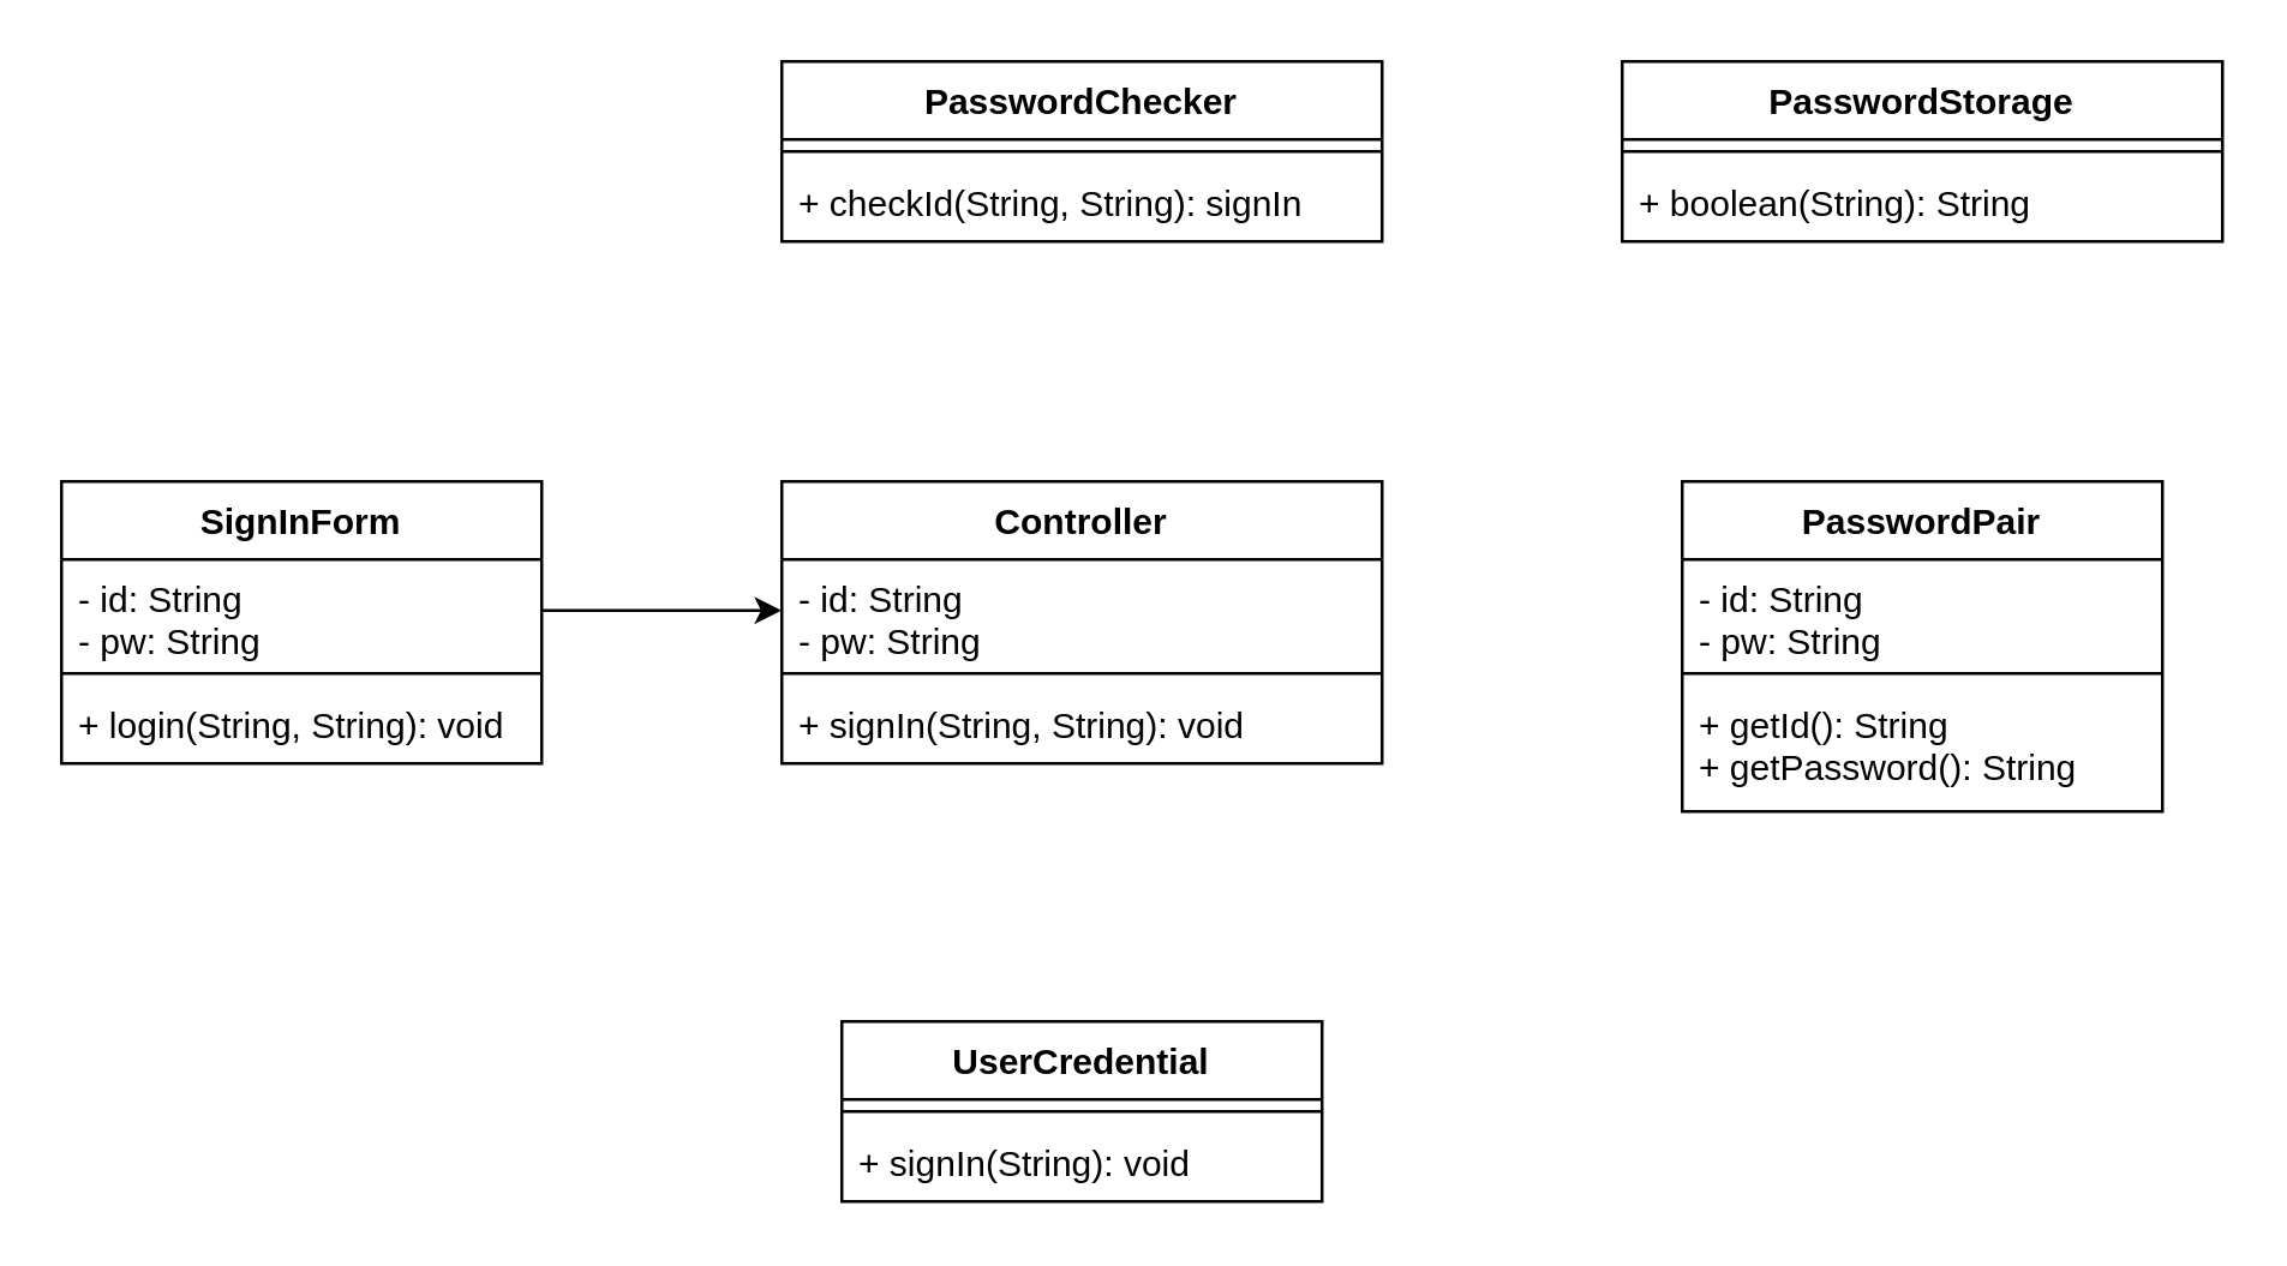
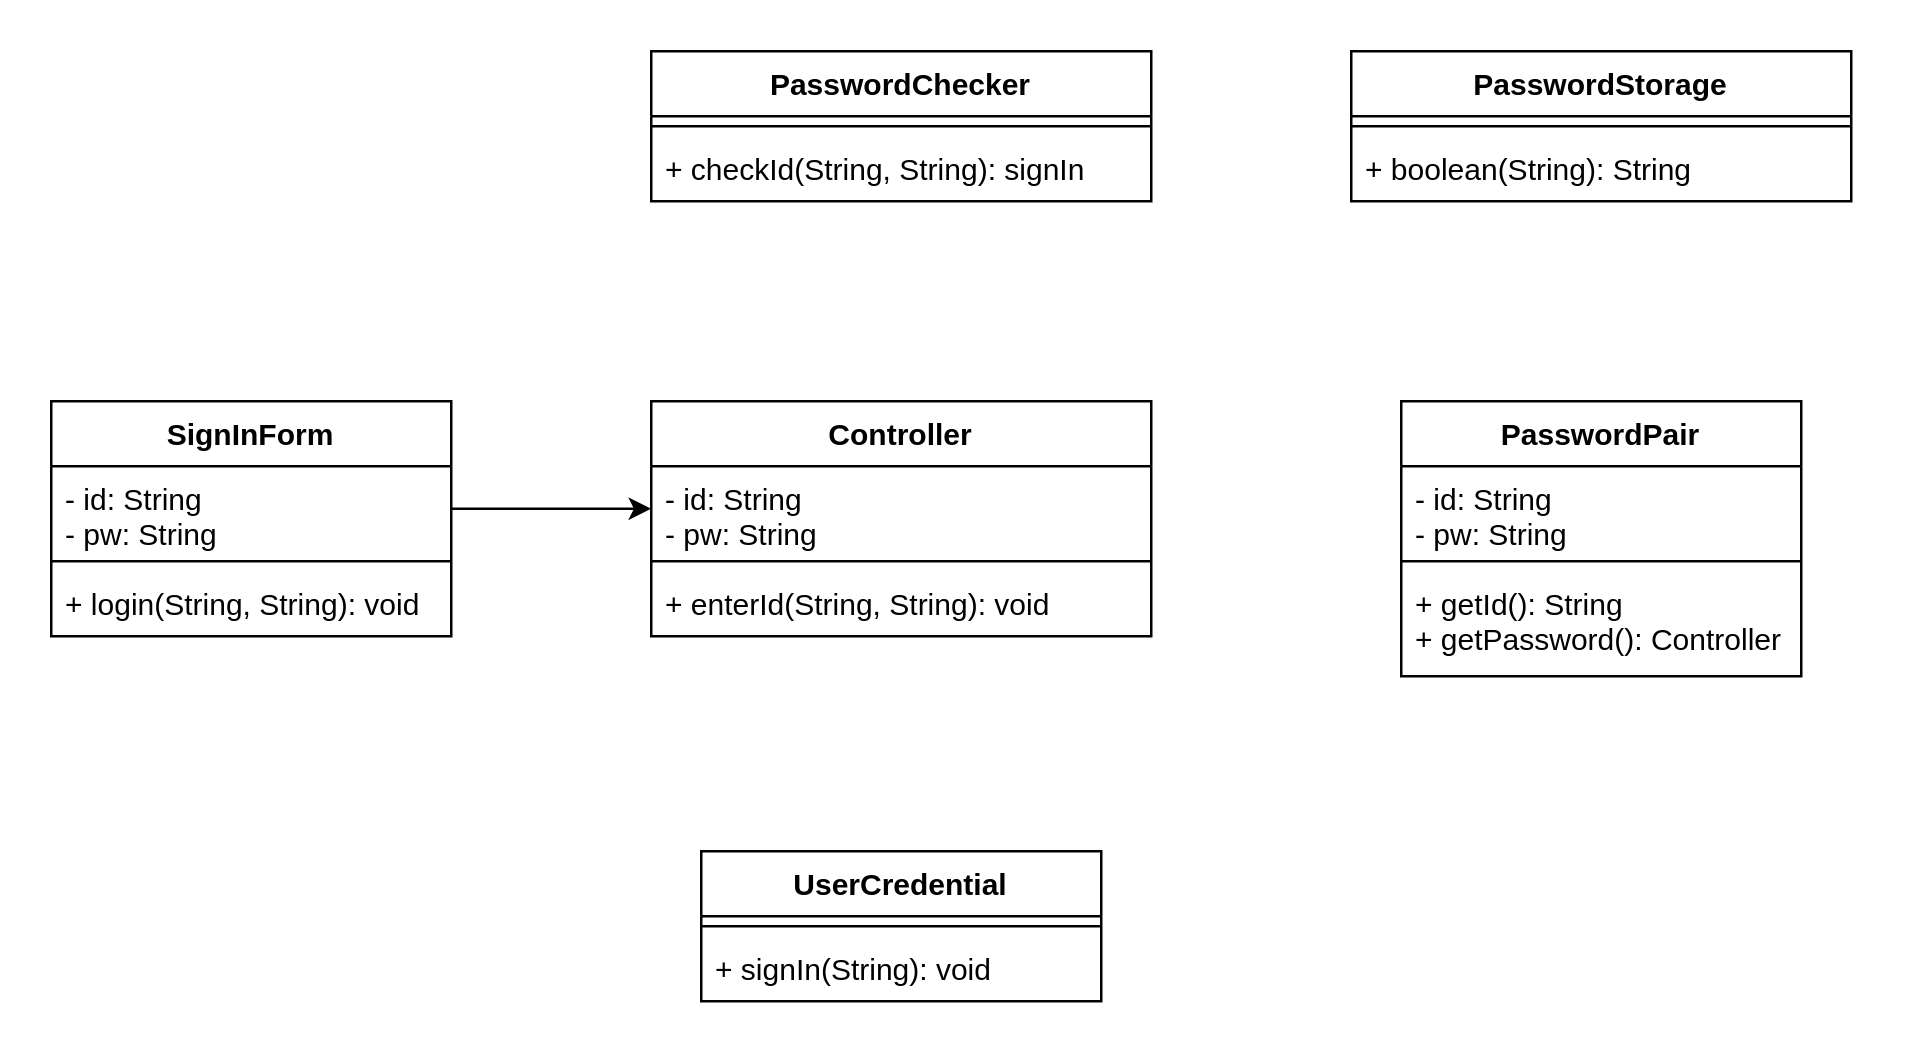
  <mxCell id="0" />
  <mxCell id="1" parent="0" />
  <mxCell id="2" value="SignInForm" style="swimlane;fontStyle=1;align=center;verticalAlign=top;childLayout=stackLayout;horizontal=1;startSize=26;horizontalStack=0;resizeParent=1;resizeParentMax=0;resizeLast=0;collapsible=1;marginBottom=0;" parent="1" vertex="1"><mxGeometry x="20" y="160" width="160" height="94" as="geometry"><mxRectangle x="120" y="120" width="100" height="26" as="alternateBounds" /></mxGeometry></mxCell>
  <mxCell id="3" value="- id: String&#10;- pw: String&#10;" style="text;strokeColor=none;fillColor=none;align=left;verticalAlign=top;spacingLeft=4;spacingRight=4;overflow=hidden;rotatable=0;points=[[0,0.5],[1,0.5]];portConstraint=eastwest;" parent="2" vertex="1"><mxGeometry y="26" width="160" height="34" as="geometry" /></mxCell>
  <mxCell id="4" value="" style="line;strokeWidth=1;fillColor=none;align=left;verticalAlign=middle;spacingTop=-1;spacingLeft=3;spacingRight=3;rotatable=0;labelPosition=right;points=[];portConstraint=eastwest;" parent="2" vertex="1"><mxGeometry y="60" width="160" height="8" as="geometry" /></mxCell>
  <mxCell id="5" value="+ login(String, String): void" style="text;strokeColor=none;fillColor=none;align=left;verticalAlign=top;spacingLeft=4;spacingRight=4;overflow=hidden;rotatable=0;points=[[0,0.5],[1,0.5]];portConstraint=eastwest;" parent="2" vertex="1"><mxGeometry y="68" width="160" height="26" as="geometry" /></mxCell>
  <mxCell id="6" value="Controller" style="swimlane;fontStyle=1;align=center;verticalAlign=top;childLayout=stackLayout;horizontal=1;startSize=26;horizontalStack=0;resizeParent=1;resizeParentMax=0;resizeLast=0;collapsible=1;marginBottom=0;" parent="1" vertex="1"><mxGeometry x="260" y="160" width="200" height="94" as="geometry" /></mxCell>
  <mxCell id="7" value="- id: String&#10;- pw: String&#10;&#10;&#10;" style="text;strokeColor=none;fillColor=none;align=left;verticalAlign=top;spacingLeft=4;spacingRight=4;overflow=hidden;rotatable=0;points=[[0,0.5],[1,0.5]];portConstraint=eastwest;" parent="6" vertex="1"><mxGeometry y="26" width="200" height="34" as="geometry" /></mxCell>
  <mxCell id="8" value="" style="line;strokeWidth=1;fillColor=none;align=left;verticalAlign=middle;spacingTop=-1;spacingLeft=3;spacingRight=3;rotatable=0;labelPosition=right;points=[];portConstraint=eastwest;" parent="6" vertex="1"><mxGeometry y="60" width="200" height="8" as="geometry" /></mxCell>
- <mxCell id="9" value="+ signIn(String, String): void" style="text;strokeColor=none;fillColor=none;align=left;verticalAlign=top;spacingLeft=4;spacingRight=4;overflow=hidden;rotatable=0;points=[[0,0.5],[1,0.5]];portConstraint=eastwest;" parent="6" vertex="1"><mxGeometry y="68" width="200" height="26" as="geometry" /></mxCell>
+ <mxCell id="9" value="+ enterId(String, String): void" style="text;strokeColor=none;fillColor=none;align=left;verticalAlign=top;spacingLeft=4;spacingRight=4;overflow=hidden;rotatable=0;points=[[0,0.5],[1,0.5]];portConstraint=eastwest;" parent="6" vertex="1"><mxGeometry y="68" width="200" height="26" as="geometry" /></mxCell>
  <mxCell id="10" value="PasswordChecker" style="swimlane;fontStyle=1;align=center;verticalAlign=top;childLayout=stackLayout;horizontal=1;startSize=26;horizontalStack=0;resizeParent=1;resizeParentMax=0;resizeLast=0;collapsible=1;marginBottom=0;" parent="1" vertex="1"><mxGeometry x="260" y="20" width="200" height="60" as="geometry" /></mxCell>
  <mxCell id="11" value="" style="line;strokeWidth=1;fillColor=none;align=left;verticalAlign=middle;spacingTop=-1;spacingLeft=3;spacingRight=3;rotatable=0;labelPosition=right;points=[];portConstraint=eastwest;" parent="10" vertex="1"><mxGeometry y="26" width="200" height="8" as="geometry" /></mxCell>
  <mxCell id="12" value="+ checkId(String, String): signIn" style="text;strokeColor=none;fillColor=none;align=left;verticalAlign=top;spacingLeft=4;spacingRight=4;overflow=hidden;rotatable=0;points=[[0,0.5],[1,0.5]];portConstraint=eastwest;" parent="10" vertex="1"><mxGeometry y="34" width="200" height="26" as="geometry" /></mxCell>
  <mxCell id="13" value="PasswordStorage" style="swimlane;fontStyle=1;align=center;verticalAlign=top;childLayout=stackLayout;horizontal=1;startSize=26;horizontalStack=0;resizeParent=1;resizeParentMax=0;resizeLast=0;collapsible=1;marginBottom=0;" parent="1" vertex="1"><mxGeometry x="540" y="20" width="200" height="60" as="geometry" /></mxCell>
  <mxCell id="14" value="" style="line;strokeWidth=1;fillColor=none;align=left;verticalAlign=middle;spacingTop=-1;spacingLeft=3;spacingRight=3;rotatable=0;labelPosition=right;points=[];portConstraint=eastwest;" parent="13" vertex="1"><mxGeometry y="26" width="200" height="8" as="geometry" /></mxCell>
  <mxCell id="15" value="+ boolean(String): String" style="text;strokeColor=none;fillColor=none;align=left;verticalAlign=top;spacingLeft=4;spacingRight=4;overflow=hidden;rotatable=0;points=[[0,0.5],[1,0.5]];portConstraint=eastwest;" parent="13" vertex="1"><mxGeometry y="34" width="200" height="26" as="geometry" /></mxCell>
  <mxCell id="16" value="UserCredential" style="swimlane;fontStyle=1;align=center;verticalAlign=top;childLayout=stackLayout;horizontal=1;startSize=26;horizontalStack=0;resizeParent=1;resizeParentMax=0;resizeLast=0;collapsible=1;marginBottom=0;" parent="1" vertex="1"><mxGeometry x="280" y="340" width="160" height="60" as="geometry" /></mxCell>
  <mxCell id="17" value="" style="line;strokeWidth=1;fillColor=none;align=left;verticalAlign=middle;spacingTop=-1;spacingLeft=3;spacingRight=3;rotatable=0;labelPosition=right;points=[];portConstraint=eastwest;" parent="16" vertex="1"><mxGeometry y="26" width="160" height="8" as="geometry" /></mxCell>
  <mxCell id="18" value="+ signIn(String): void" style="text;strokeColor=none;fillColor=none;align=left;verticalAlign=top;spacingLeft=4;spacingRight=4;overflow=hidden;rotatable=0;points=[[0,0.5],[1,0.5]];portConstraint=eastwest;" parent="16" vertex="1"><mxGeometry y="34" width="160" height="26" as="geometry" /></mxCell>
  <mxCell id="19" style="edgeStyle=orthogonalEdgeStyle;rounded=0;orthogonalLoop=1;jettySize=auto;html=1;exitX=1;exitY=0.5;exitDx=0;exitDy=0;entryX=0;entryY=0.5;entryDx=0;entryDy=0;" parent="1" source="3" target="7" edge="1"><mxGeometry relative="1" as="geometry" /></mxCell>
  <mxCell id="20" value="PasswordPair" style="swimlane;fontStyle=1;align=center;verticalAlign=top;childLayout=stackLayout;horizontal=1;startSize=26;horizontalStack=0;resizeParent=1;resizeParentMax=0;resizeLast=0;collapsible=1;marginBottom=0;" parent="1" vertex="1"><mxGeometry x="560" y="160" width="160" height="110" as="geometry" /></mxCell>
  <mxCell id="21" value="- id: String&#10;- pw: String&#10;" style="text;strokeColor=none;fillColor=none;align=left;verticalAlign=top;spacingLeft=4;spacingRight=4;overflow=hidden;rotatable=0;points=[[0,0.5],[1,0.5]];portConstraint=eastwest;" parent="20" vertex="1"><mxGeometry y="26" width="160" height="34" as="geometry" /></mxCell>
  <mxCell id="22" value="" style="line;strokeWidth=1;fillColor=none;align=left;verticalAlign=middle;spacingTop=-1;spacingLeft=3;spacingRight=3;rotatable=0;labelPosition=right;points=[];portConstraint=eastwest;" parent="20" vertex="1"><mxGeometry y="60" width="160" height="8" as="geometry" /></mxCell>
- <mxCell id="23" value="+ getId(): String&#10;+ getPassword(): String&#10;" style="text;strokeColor=none;fillColor=none;align=left;verticalAlign=top;spacingLeft=4;spacingRight=4;overflow=hidden;rotatable=0;points=[[0,0.5],[1,0.5]];portConstraint=eastwest;" parent="20" vertex="1"><mxGeometry y="68" width="160" height="42" as="geometry" /></mxCell>
+ <mxCell id="23" value="+ getId(): String&#10;+ getPassword(): Controller&#10;" style="text;strokeColor=none;fillColor=none;align=left;verticalAlign=top;spacingLeft=4;spacingRight=4;overflow=hidden;rotatable=0;points=[[0,0.5],[1,0.5]];portConstraint=eastwest;" parent="20" vertex="1"><mxGeometry y="68" width="160" height="42" as="geometry" /></mxCell>
